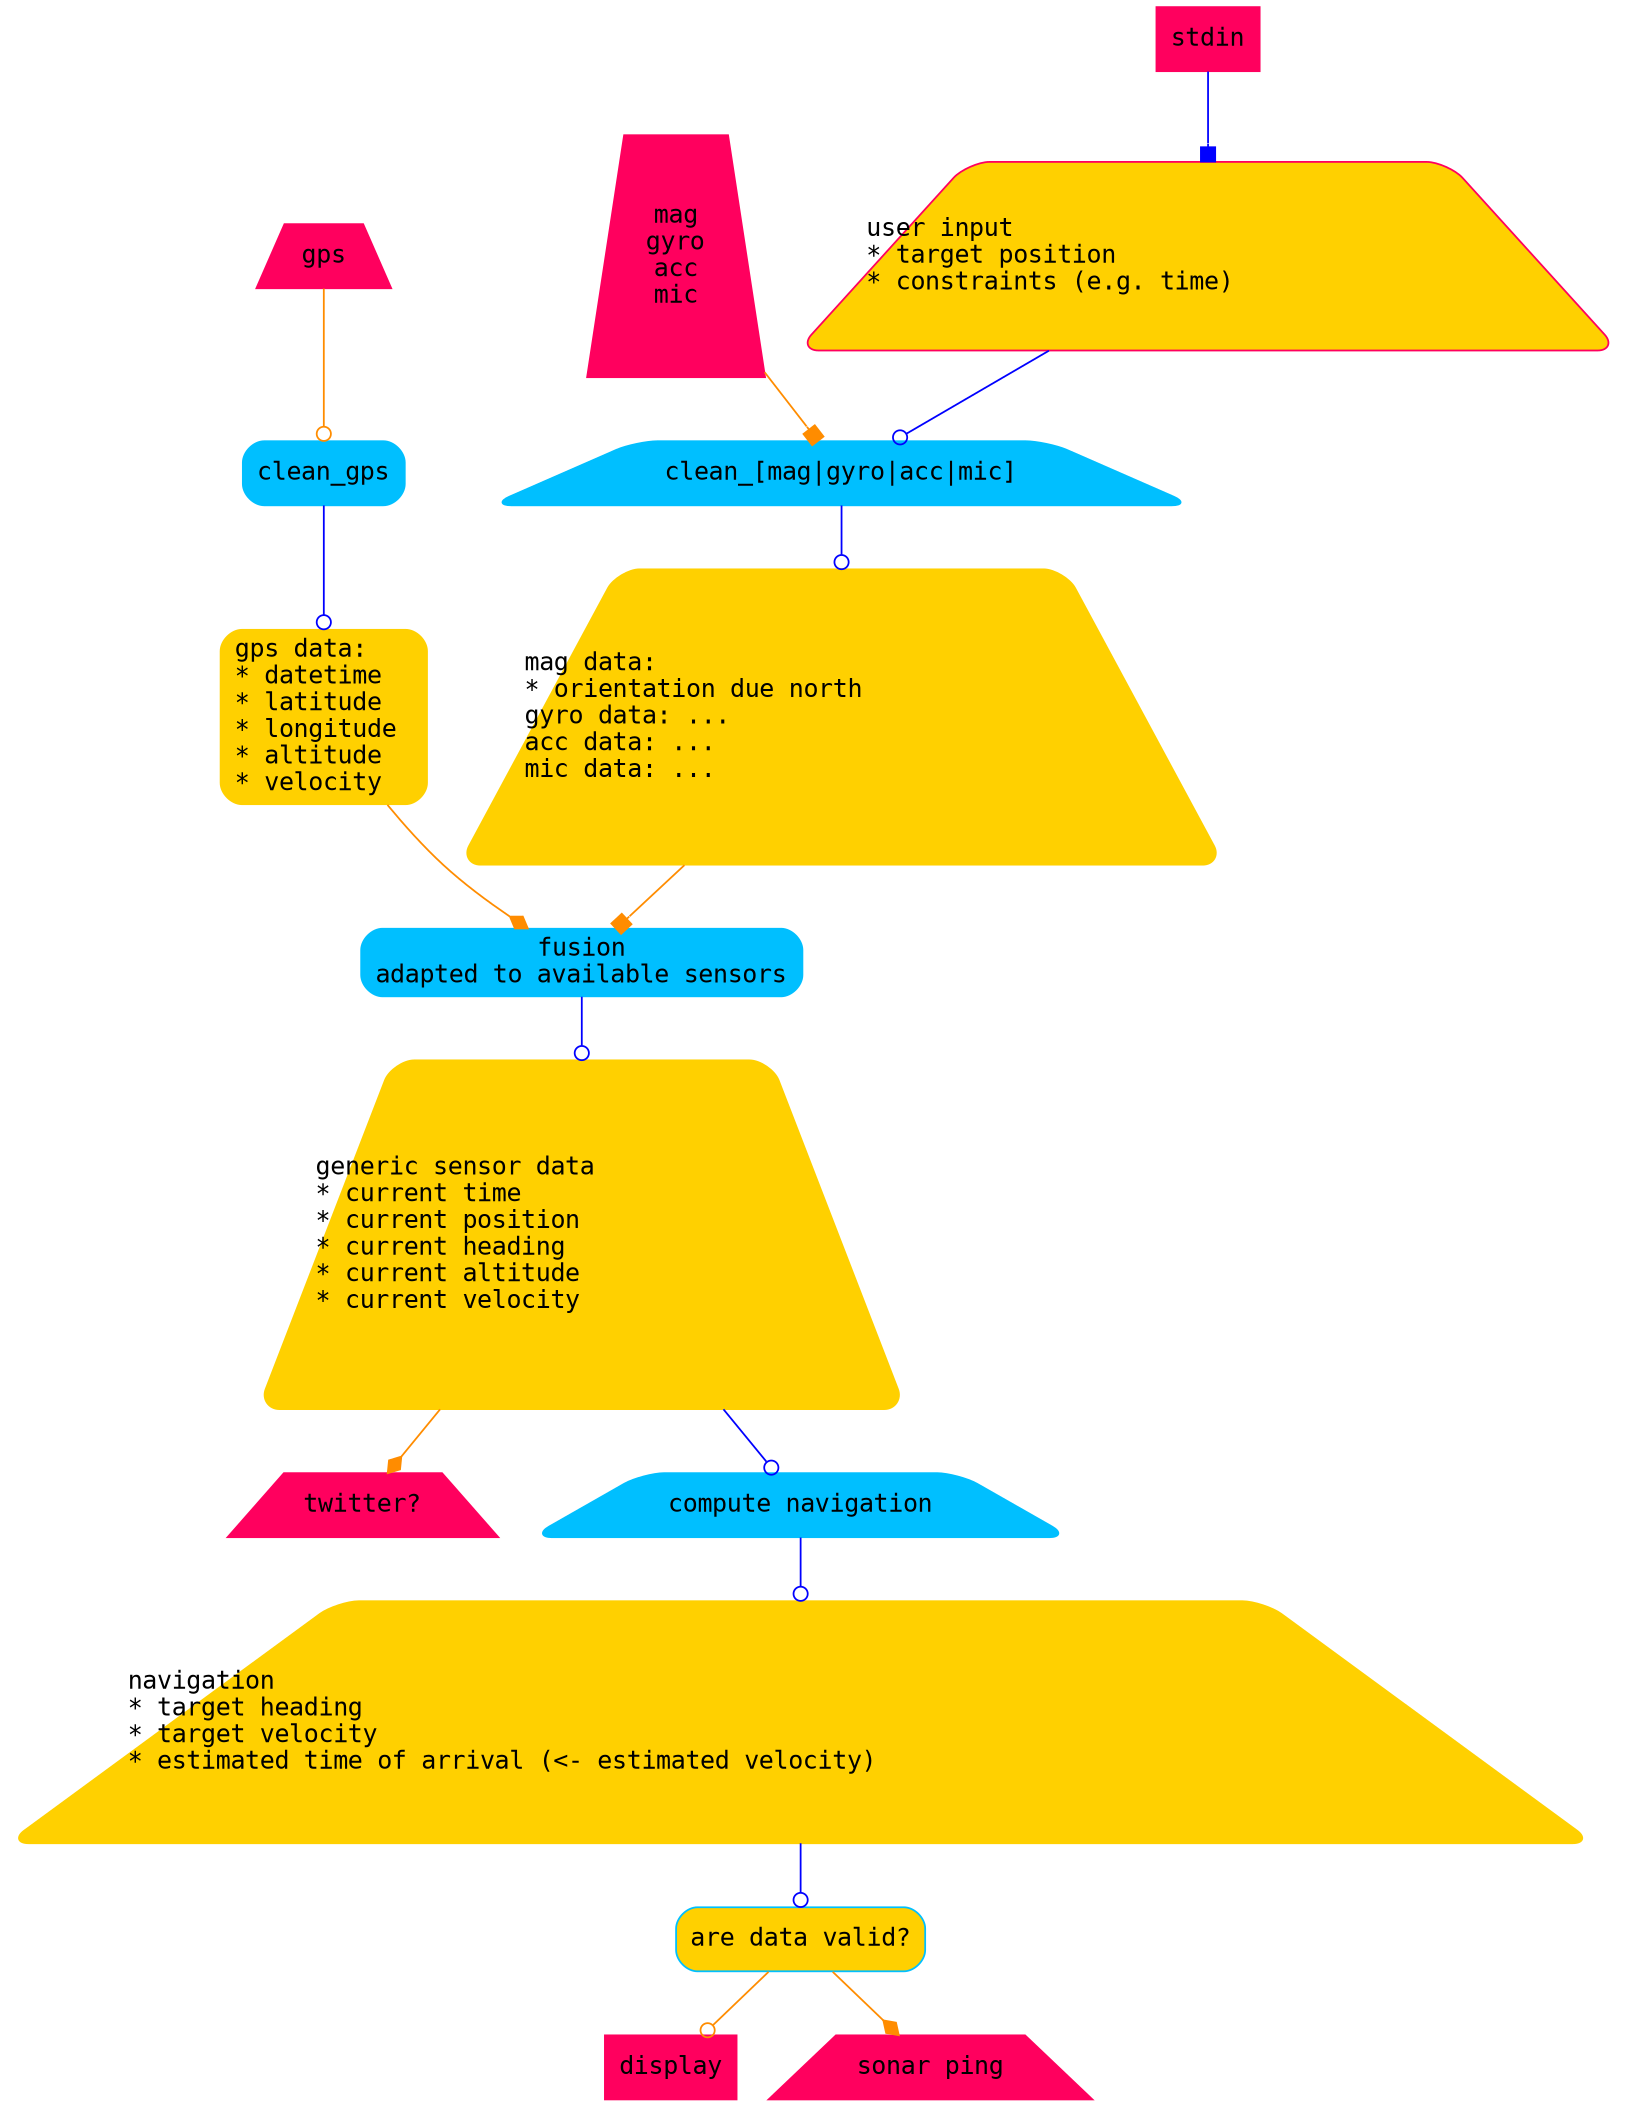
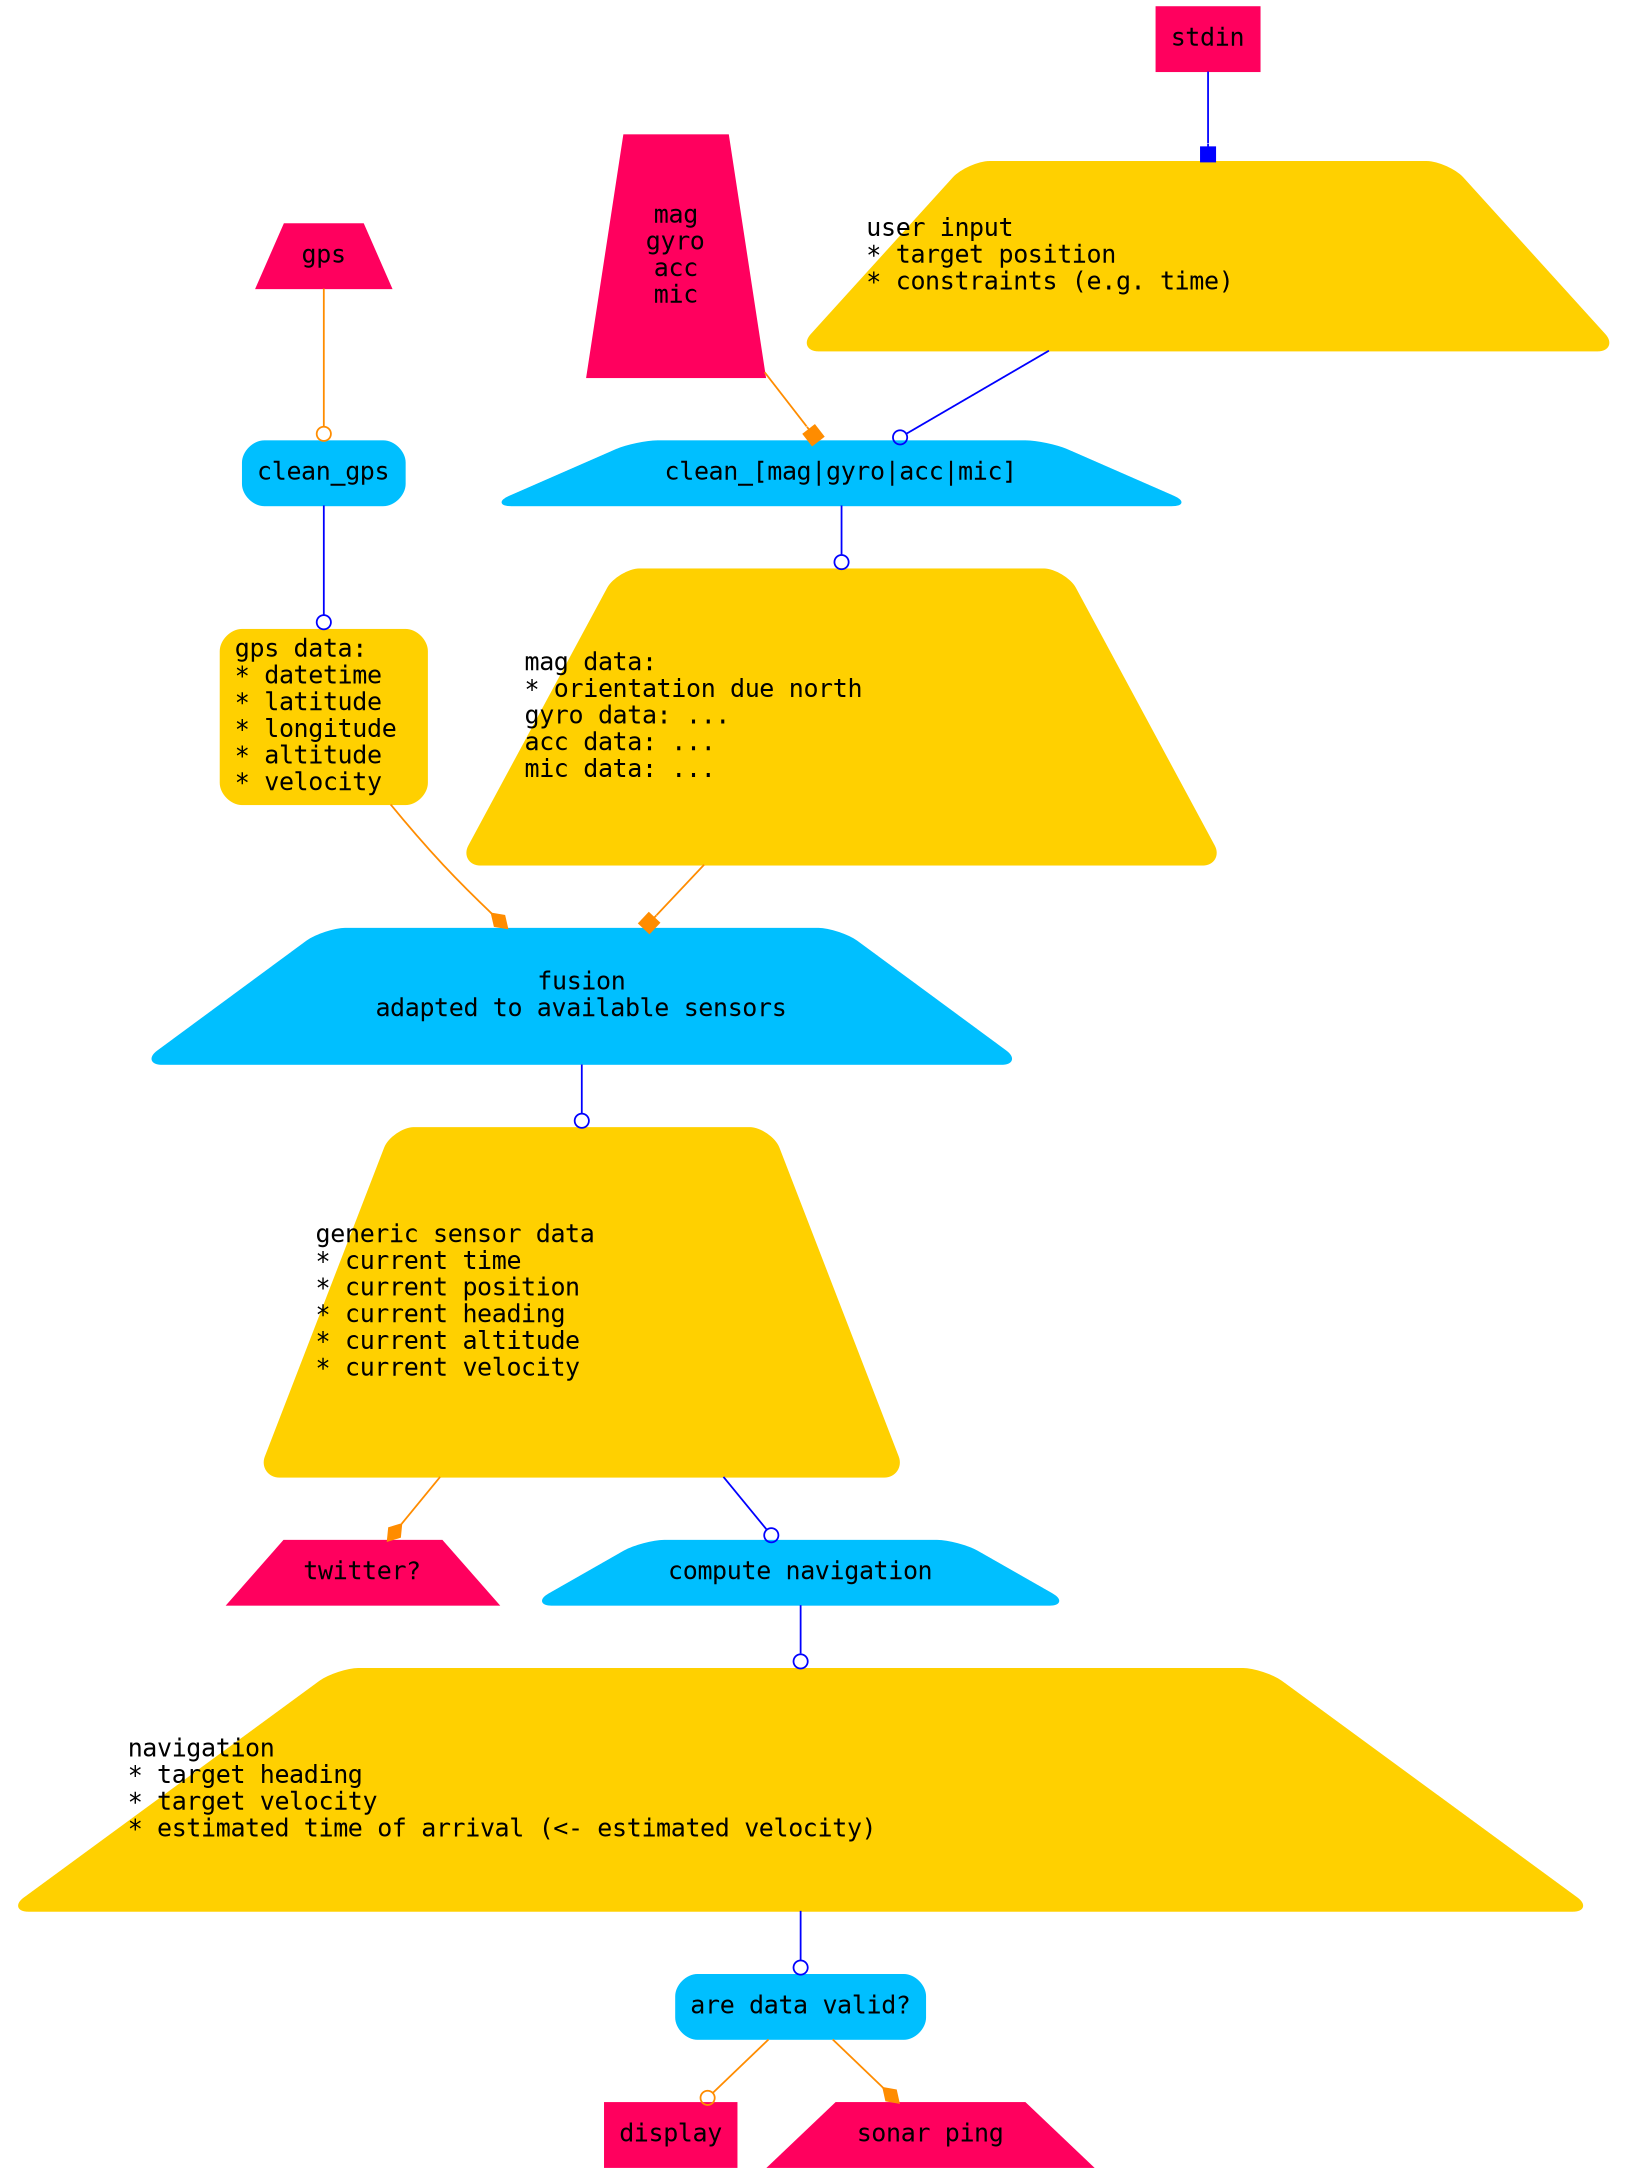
  digraph {
    fontname="DejaVu Sans Mono"
    node [color="#ff005e" fillcolor="#ff005e" fontname="DejaVu Sans Mono" shape=trapezium style="filled,rounded"]
    edge [arrowhead=odot color=blue fontname="DejaVu Sans Mono"]
    n1 [label=gps style=filled]
    n2 [color=deepskyblue fillcolor=deepskyblue label=clean_gps shape=box]
    n3 [color="#ffd000" fillcolor="#ffd000" label="gps data: \l* datetime \l* latitude \l* longitude \l* altitude \l* velocity \l" shape=box]
    n4 [label="mag\ngyro\nacc\nmic\n" style=filled]
    n5 [color=deepskyblue fillcolor=deepskyblue label="clean_[mag|gyro|acc|mic]"]
    n6 [color="#ffd000" fillcolor="#ffd000" label="mag data: \l* orientation due north \lgyro data: ... \lacc data: ... \lmic data: ... \l"]
    n7 [label="twitter?" style=filled]
    n8 [label=stdin shape=box style=filled]
-   n9 [fillcolor="#ffd000" label="user input \l* target position \l* constraints (e.g. time) \l"]
+   n9 [color="#ffd000" fillcolor="#ffd000" label="user input \l* target position \l* constraints (e.g. time) \l"]
    n10 [label=display shape=box style=filled]
    n11 [label="sonar ping" style=filled]
-   n12 [color=deepskyblue fillcolor=deepskyblue label="fusion\nadapted to available sensors" shape=box]
+   n12 [color=deepskyblue fillcolor=deepskyblue label="fusion\nadapted to available sensors"]
    n13 [color="#ffd000" fillcolor="#ffd000" label="generic sensor data \l* current time \l* current position \l* current heading \l* current altitude \l* current velocity \l"]
    n14 [color=deepskyblue fillcolor=deepskyblue label="compute navigation"]
    n15 [color="#ffd000" fillcolor="#ffd000" label="navigation \l* target heading \l* target velocity \l* estimated time of arrival (<- estimated velocity) \l"]
-   n16 [color=deepskyblue fillcolor="#ffd000" label="are data valid?" shape=box]
+   n16 [color=deepskyblue fillcolor=deepskyblue label="are data valid?" shape=box]
    n1 -> n2 [color=darkorange]
    n2 -> n3
    n3 -> n12 [arrowhead=diamond color=darkorange]
    n4 -> n5 [arrowhead=box color=darkorange]
    n5 -> n6
    n6 -> n12 [arrowhead=box color=darkorange]
    n8 -> n9 [arrowhead=box]
    n9 -> n5
    n12 -> n13
    n13 -> n7 [arrowhead=diamond color=darkorange]
    n13 -> n14
    n14 -> n15
    n15 -> n16
    n16 -> n10 [color=darkorange]
    n16 -> n11 [arrowhead=diamond color=darkorange]
  }
